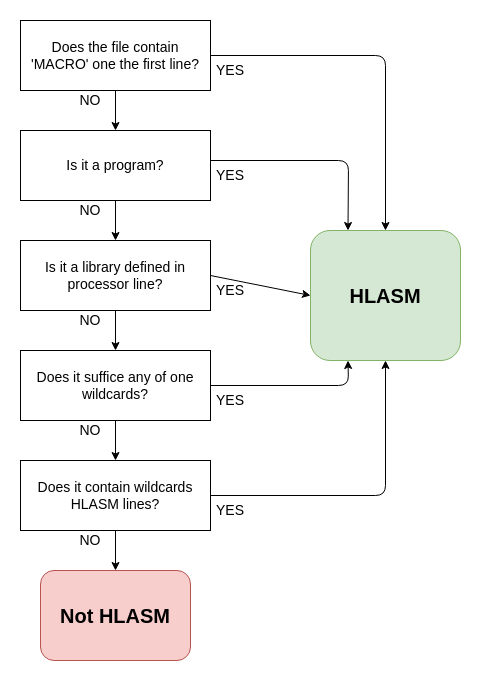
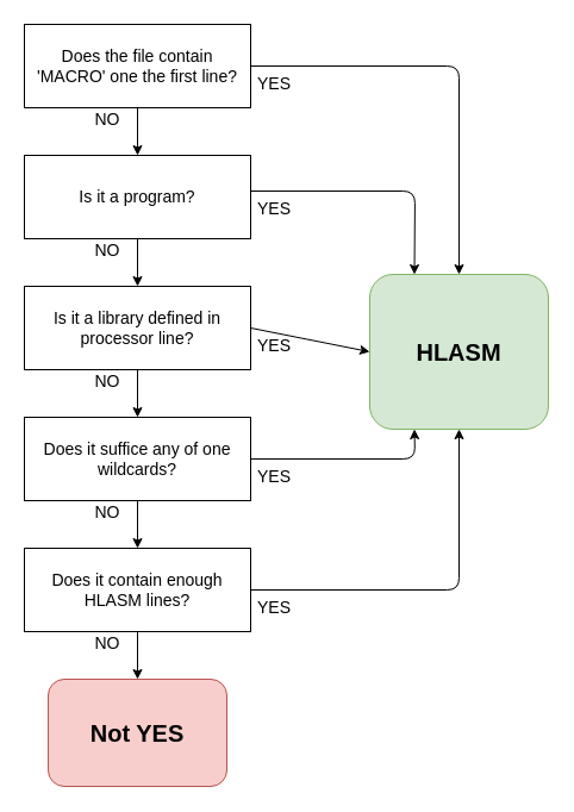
  <mxCell id="0" />
  <mxCell id="1" parent="0" />
  <mxCell id="2" value="" style="rounded=0;whiteSpace=wrap;html=1;fontSize=14;" vertex="1" parent="1"><mxGeometry x="20" y="20" width="190" height="70" as="geometry" /></mxCell>
  <mxCell id="3" value="Does the file contain 'MACRO' one the first line?" style="text;html=1;strokeColor=none;fillColor=none;align=center;verticalAlign=middle;whiteSpace=wrap;rounded=0;fontSize=14;" vertex="1" parent="1"><mxGeometry x="30" y="30" width="170" height="50" as="geometry" /></mxCell>
  <mxCell id="4" value="" style="endArrow=classic;html=1;exitX=0.5;exitY=1;exitDx=0;exitDy=0;entryX=0.5;entryY=0;entryDx=0;entryDy=0;fontSize=14;" edge="1" parent="1" source="2"><mxGeometry width="50" height="50" relative="1" as="geometry"><mxPoint x="260" y="370" as="sourcePoint" /><mxPoint x="115" y="130" as="targetPoint" /></mxGeometry></mxCell>
  <mxCell id="5" value="NO" style="text;html=1;strokeColor=none;fillColor=none;align=center;verticalAlign=middle;whiteSpace=wrap;rounded=0;fontSize=14;" vertex="1" parent="1"><mxGeometry x="70" y="90" width="40" height="20" as="geometry" /></mxCell>
  <mxCell id="6" value="" style="rounded=0;whiteSpace=wrap;html=1;fontSize=14;" vertex="1" parent="1"><mxGeometry x="20" y="130" width="190" height="70" as="geometry" /></mxCell>
  <mxCell id="7" value="Is it a program?" style="text;html=1;strokeColor=none;fillColor=none;align=center;verticalAlign=middle;whiteSpace=wrap;rounded=0;fontSize=14;" vertex="1" parent="1"><mxGeometry x="30" y="140" width="170" height="50" as="geometry" /></mxCell>
  <mxCell id="8" value="" style="endArrow=classic;html=1;exitX=0.5;exitY=1;exitDx=0;exitDy=0;entryX=0.5;entryY=0;entryDx=0;entryDy=0;fontSize=14;" edge="1" parent="1" source="6"><mxGeometry width="50" height="50" relative="1" as="geometry"><mxPoint x="260" y="480" as="sourcePoint" /><mxPoint x="115" y="240" as="targetPoint" /></mxGeometry></mxCell>
  <mxCell id="9" value="NO" style="text;html=1;strokeColor=none;fillColor=none;align=center;verticalAlign=middle;whiteSpace=wrap;rounded=0;fontSize=14;" vertex="1" parent="1"><mxGeometry x="70" y="200" width="40" height="20" as="geometry" /></mxCell>
  <mxCell id="10" value="" style="rounded=0;whiteSpace=wrap;html=1;fontSize=14;" vertex="1" parent="1"><mxGeometry x="20" y="240" width="190" height="70" as="geometry" /></mxCell>
  <mxCell id="11" value="Is it a library defined in processor line?" style="text;html=1;strokeColor=none;fillColor=none;align=center;verticalAlign=middle;whiteSpace=wrap;rounded=0;fontSize=14;" vertex="1" parent="1"><mxGeometry x="30" y="250" width="170" height="50" as="geometry" /></mxCell>
  <mxCell id="12" value="" style="endArrow=classic;html=1;exitX=0.5;exitY=1;exitDx=0;exitDy=0;entryX=0.5;entryY=0;entryDx=0;entryDy=0;fontSize=14;" edge="1" parent="1" source="10"><mxGeometry width="50" height="50" relative="1" as="geometry"><mxPoint x="260" y="590" as="sourcePoint" /><mxPoint x="115" y="350" as="targetPoint" /></mxGeometry></mxCell>
  <mxCell id="13" value="NO" style="text;html=1;strokeColor=none;fillColor=none;align=center;verticalAlign=middle;whiteSpace=wrap;rounded=0;fontSize=14;" vertex="1" parent="1"><mxGeometry x="70" y="310" width="40" height="20" as="geometry" /></mxCell>
  <mxCell id="14" value="" style="rounded=0;whiteSpace=wrap;html=1;fontSize=14;" vertex="1" parent="1"><mxGeometry x="20" y="350" width="190" height="70" as="geometry" /></mxCell>
  <mxCell id="15" value="Does it suffice any of one wildcards?" style="text;html=1;strokeColor=none;fillColor=none;align=center;verticalAlign=middle;whiteSpace=wrap;rounded=0;fontSize=14;" vertex="1" parent="1"><mxGeometry x="30" y="360" width="170" height="50" as="geometry" /></mxCell>
  <mxCell id="16" value="" style="endArrow=classic;html=1;exitX=0.5;exitY=1;exitDx=0;exitDy=0;entryX=0.5;entryY=0;entryDx=0;entryDy=0;fontSize=14;" edge="1" parent="1" source="14"><mxGeometry width="50" height="50" relative="1" as="geometry"><mxPoint x="260" y="700" as="sourcePoint" /><mxPoint x="115" y="460" as="targetPoint" /></mxGeometry></mxCell>
  <mxCell id="17" value="NO" style="text;html=1;strokeColor=none;fillColor=none;align=center;verticalAlign=middle;whiteSpace=wrap;rounded=0;fontSize=14;" vertex="1" parent="1"><mxGeometry x="70" y="420" width="40" height="20" as="geometry" /></mxCell>
  <mxCell id="18" value="" style="rounded=0;whiteSpace=wrap;html=1;fontSize=14;" vertex="1" parent="1"><mxGeometry x="20" y="460" width="190" height="70" as="geometry" /></mxCell>
- <mxCell id="19" value="Does it contain wildcards HLASM lines?" style="text;html=1;strokeColor=none;fillColor=none;align=center;verticalAlign=middle;whiteSpace=wrap;rounded=0;fontSize=14;" vertex="1" parent="1"><mxGeometry x="30" y="470" width="170" height="50" as="geometry" /></mxCell>
+ <mxCell id="19" value="Does it contain enough HLASM lines?" style="text;html=1;strokeColor=none;fillColor=none;align=center;verticalAlign=middle;whiteSpace=wrap;rounded=0;fontSize=14;" vertex="1" parent="1"><mxGeometry x="30" y="470" width="170" height="50" as="geometry" /></mxCell>
  <mxCell id="20" value="" style="endArrow=classic;html=1;exitX=0.5;exitY=1;exitDx=0;exitDy=0;entryX=0.5;entryY=0;entryDx=0;entryDy=0;fontSize=14;" edge="1" parent="1" source="18"><mxGeometry width="50" height="50" relative="1" as="geometry"><mxPoint x="260" y="810" as="sourcePoint" /><mxPoint x="115" y="570" as="targetPoint" /></mxGeometry></mxCell>
  <mxCell id="21" value="NO" style="text;html=1;strokeColor=none;fillColor=none;align=center;verticalAlign=middle;whiteSpace=wrap;rounded=0;fontSize=14;" vertex="1" parent="1"><mxGeometry x="70" y="530" width="40" height="20" as="geometry" /></mxCell>
- <mxCell id="22" value="&lt;font style=&quot;font-size: 20px&quot;&gt;&lt;b&gt;Not HLASM&lt;/b&gt;&lt;/font&gt;" style="rounded=1;whiteSpace=wrap;html=1;fillColor=#f8cecc;strokeColor=#b85450;" vertex="1" parent="1"><mxGeometry x="40" y="570" width="150" height="90" as="geometry" /></mxCell>
+ <mxCell id="22" value="&lt;font style=&quot;font-size: 20px&quot;&gt;&lt;b&gt;Not YES&lt;/b&gt;&lt;/font&gt;" style="rounded=1;whiteSpace=wrap;html=1;fillColor=#f8cecc;strokeColor=#b85450;" vertex="1" parent="1"><mxGeometry x="40" y="570" width="150" height="90" as="geometry" /></mxCell>
  <mxCell id="23" value="&lt;font style=&quot;font-size: 20px&quot;&gt;&lt;b&gt;HLASM&lt;/b&gt;&lt;/font&gt;" style="rounded=1;whiteSpace=wrap;html=1;fillColor=#d5e8d4;strokeColor=#82b366;" vertex="1" parent="1"><mxGeometry x="310" y="230" width="150" height="130" as="geometry" /></mxCell>
  <mxCell id="24" value="" style="endArrow=classic;html=1;entryX=0;entryY=0.5;entryDx=0;entryDy=0;exitX=1;exitY=0.5;exitDx=0;exitDy=0;" edge="1" parent="1" source="10" target="23"><mxGeometry width="50" height="50" relative="1" as="geometry"><mxPoint x="260" y="370" as="sourcePoint" /><mxPoint x="310" y="320" as="targetPoint" /></mxGeometry></mxCell>
  <mxCell id="25" value="YES" style="text;html=1;strokeColor=none;fillColor=none;align=center;verticalAlign=middle;whiteSpace=wrap;rounded=0;fontSize=14;" vertex="1" parent="1"><mxGeometry x="210" y="280" width="40" height="20" as="geometry" /></mxCell>
  <mxCell id="26" value="" style="endArrow=classic;html=1;entryX=0.5;entryY=0;entryDx=0;entryDy=0;exitX=1;exitY=0.5;exitDx=0;exitDy=0;" edge="1" parent="1" target="23"><mxGeometry width="50" height="50" relative="1" as="geometry"><mxPoint x="210" y="55" as="sourcePoint" /><mxPoint x="310" y="55" as="targetPoint" /><Array as="points"><mxPoint x="385" y="55" /></Array></mxGeometry></mxCell>
  <mxCell id="27" value="YES" style="text;html=1;strokeColor=none;fillColor=none;align=center;verticalAlign=middle;whiteSpace=wrap;rounded=0;fontSize=14;" vertex="1" parent="1"><mxGeometry x="210" y="60" width="40" height="20" as="geometry" /></mxCell>
  <mxCell id="28" value="" style="endArrow=classic;html=1;entryX=0.25;entryY=0;entryDx=0;entryDy=0;exitX=1;exitY=0.5;exitDx=0;exitDy=0;" edge="1" parent="1" target="23"><mxGeometry width="50" height="50" relative="1" as="geometry"><mxPoint x="210" y="160" as="sourcePoint" /><mxPoint x="310" y="160" as="targetPoint" /><Array as="points"><mxPoint x="348" y="160" /></Array></mxGeometry></mxCell>
  <mxCell id="29" value="YES" style="text;html=1;strokeColor=none;fillColor=none;align=center;verticalAlign=middle;whiteSpace=wrap;rounded=0;fontSize=14;" vertex="1" parent="1"><mxGeometry x="210" y="165" width="40" height="20" as="geometry" /></mxCell>
  <mxCell id="30" value="" style="endArrow=classic;html=1;entryX=0.25;entryY=1;entryDx=0;entryDy=0;exitX=1;exitY=0.5;exitDx=0;exitDy=0;" edge="1" parent="1" target="23"><mxGeometry width="50" height="50" relative="1" as="geometry"><mxPoint x="210" y="385" as="sourcePoint" /><mxPoint x="310" y="385" as="targetPoint" /><Array as="points"><mxPoint x="348" y="385" /></Array></mxGeometry></mxCell>
  <mxCell id="31" value="YES" style="text;html=1;strokeColor=none;fillColor=none;align=center;verticalAlign=middle;whiteSpace=wrap;rounded=0;fontSize=14;" vertex="1" parent="1"><mxGeometry x="210" y="390" width="40" height="20" as="geometry" /></mxCell>
  <mxCell id="32" value="" style="endArrow=classic;html=1;entryX=0.5;entryY=1;entryDx=0;entryDy=0;exitX=1;exitY=0.5;exitDx=0;exitDy=0;" edge="1" parent="1" target="23"><mxGeometry width="50" height="50" relative="1" as="geometry"><mxPoint x="210" y="495" as="sourcePoint" /><mxPoint x="310" y="495" as="targetPoint" /><Array as="points"><mxPoint x="385" y="495" /></Array></mxGeometry></mxCell>
  <mxCell id="33" value="YES" style="text;html=1;strokeColor=none;fillColor=none;align=center;verticalAlign=middle;whiteSpace=wrap;rounded=0;fontSize=14;" vertex="1" parent="1"><mxGeometry x="210" y="500" width="40" height="20" as="geometry" /></mxCell>
